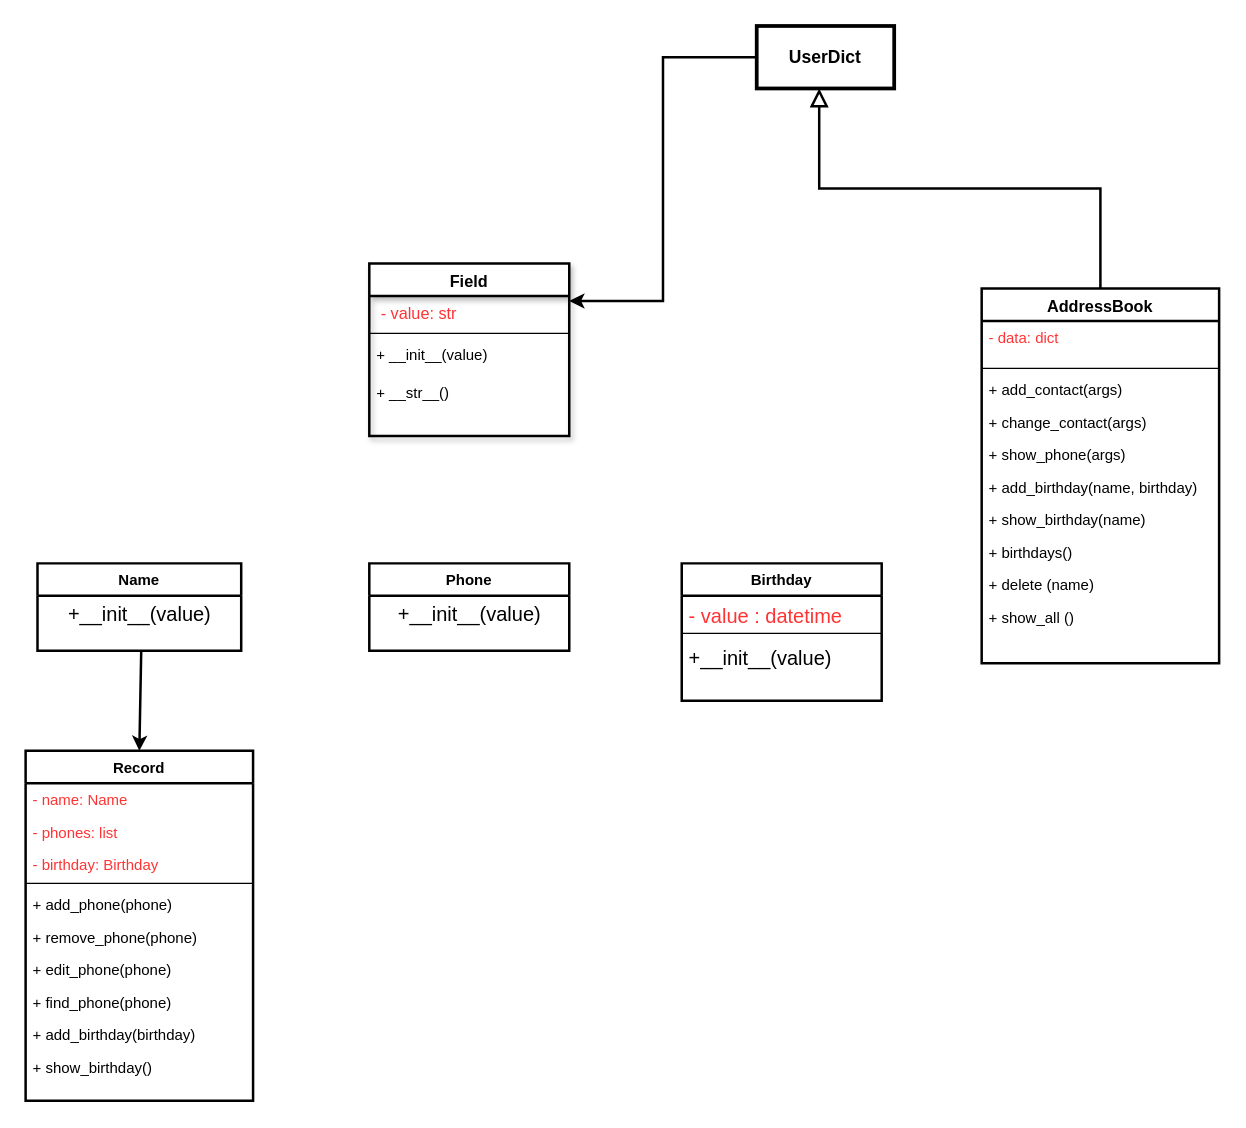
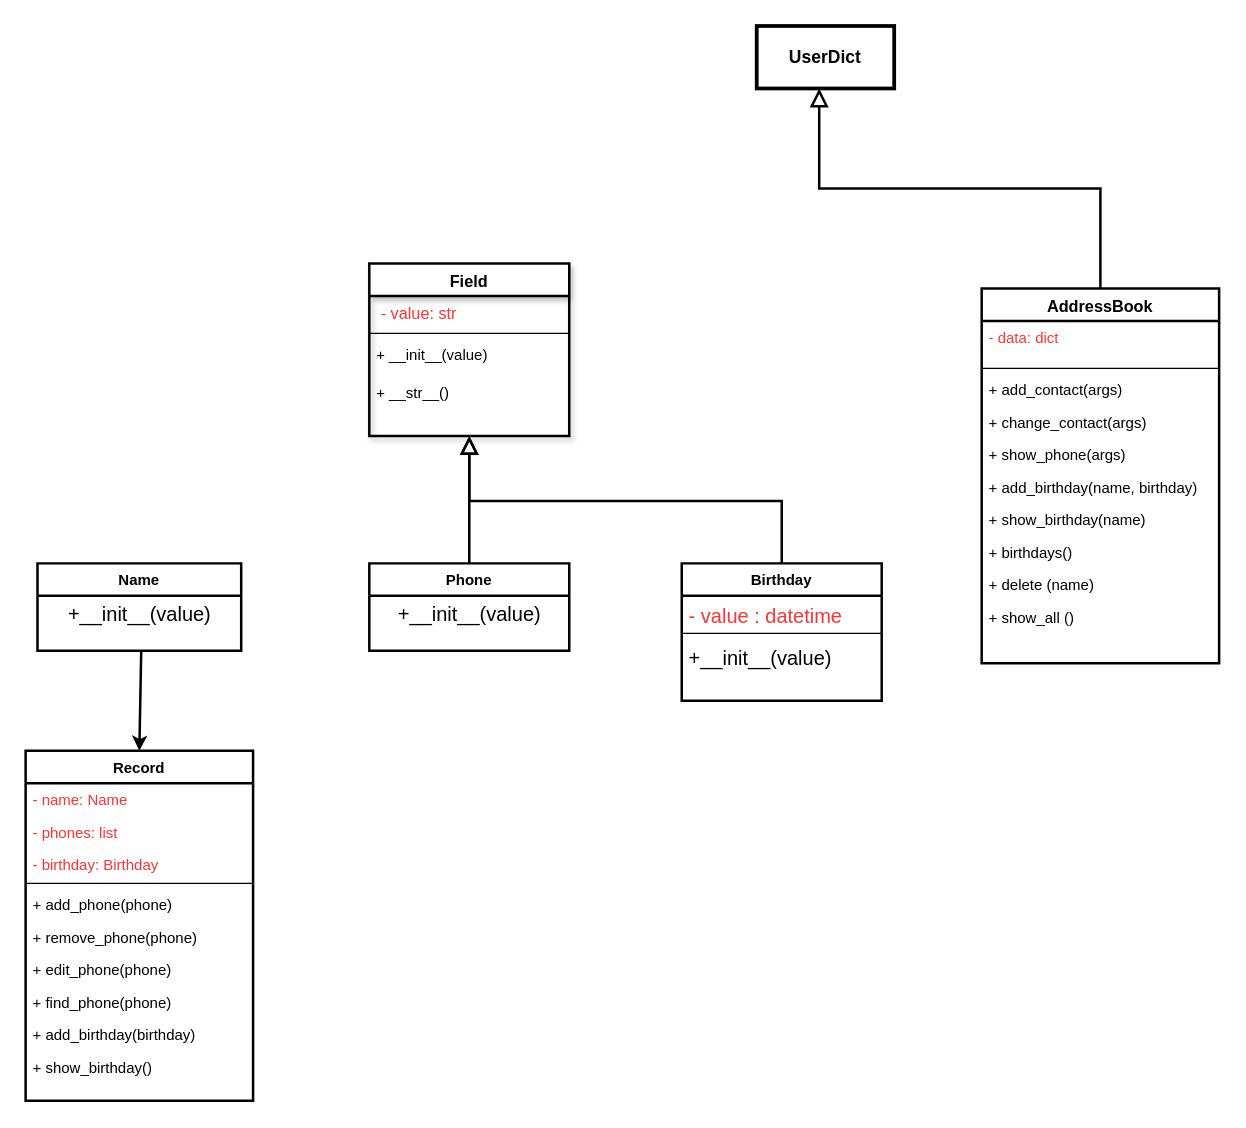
  <mxCell id="0" />
  <mxCell id="1" parent="0" />
  <mxCell id="2" value="Field" style="swimlane;fontStyle=1;align=center;verticalAlign=top;childLayout=stackLayout;horizontal=1;startSize=26;horizontalStack=0;resizeParent=1;resizeLast=0;collapsible=1;marginBottom=0;rounded=0;shadow=1;strokeWidth=2;fontSize=13;" vertex="1" parent="1"><mxGeometry x="295" y="210" width="160" height="138" as="geometry"><mxRectangle x="230" y="140" width="160" height="26" as="alternateBounds" /></mxGeometry></mxCell>
  <mxCell id="3" value=" - value: str    " style="text;align=left;verticalAlign=top;spacingLeft=4;spacingRight=4;overflow=hidden;rotatable=0;points=[[0,0.5],[1,0.5]];portConstraint=eastwest;fontSize=13;fontColor=#FF3333;" vertex="1" parent="2"><mxGeometry y="26" width="160" height="26" as="geometry" /></mxCell>
  <mxCell id="4" value="" style="line;html=1;strokeWidth=1;align=left;verticalAlign=middle;spacingTop=-1;spacingLeft=3;spacingRight=3;rotatable=0;labelPosition=right;points=[];portConstraint=eastwest;" vertex="1" parent="2"><mxGeometry y="52" width="160" height="8" as="geometry" /></mxCell>
  <mxCell id="5" value="+ __init__(value)               &#10;" style="text;align=left;verticalAlign=top;spacingLeft=4;spacingRight=4;overflow=hidden;rotatable=0;points=[[0,0.5],[1,0.5]];portConstraint=eastwest;" vertex="1" parent="2"><mxGeometry y="60" width="160" height="30" as="geometry" /></mxCell>
  <mxCell id="6" value="+ __str__()" style="text;align=left;verticalAlign=top;spacingLeft=4;spacingRight=4;overflow=hidden;rotatable=0;points=[[0,0.5],[1,0.5]];portConstraint=eastwest;" vertex="1" parent="2"><mxGeometry y="90" width="160" height="30" as="geometry" /></mxCell>
  <mxCell id="7" value="Name" style="swimlane;fontStyle=1;align=center;verticalAlign=top;childLayout=stackLayout;horizontal=1;startSize=26;horizontalStack=0;resizeParent=1;resizeLast=0;collapsible=1;marginBottom=0;rounded=0;shadow=0;strokeWidth=2;" vertex="1" parent="1"><mxGeometry x="29.5" y="450" width="163" height="70" as="geometry"><mxRectangle x="130" y="380" width="160" height="26" as="alternateBounds" /></mxGeometry></mxCell>
  <mxCell id="8" value="&lt;font style=&quot;font-size: 16px;&quot;&gt;+__init__(value)&lt;/font&gt;" style="text;html=1;align=center;verticalAlign=middle;resizable=0;points=[];autosize=1;strokeColor=none;fillColor=none;" vertex="1" parent="7"><mxGeometry y="26" width="163" height="30" as="geometry" /></mxCell>
  <mxCell id="9" value="" style="endArrow=classic;html=1;rounded=0;entryX=0.5;entryY=0;entryDx=0;entryDy=0;strokeWidth=2;" edge="1" parent="7" target="24"><mxGeometry width="50" height="50" relative="1" as="geometry"><mxPoint x="83" y="70" as="sourcePoint" /><mxPoint x="133" y="20" as="targetPoint" /></mxGeometry></mxCell>
  <mxCell id="10" value="Phone" style="swimlane;fontStyle=1;align=center;verticalAlign=top;childLayout=stackLayout;horizontal=1;startSize=26;horizontalStack=0;resizeParent=1;resizeLast=0;collapsible=1;marginBottom=0;rounded=0;shadow=0;strokeWidth=2;" vertex="1" parent="1"><mxGeometry x="295" y="450" width="160" height="70" as="geometry"><mxRectangle x="1030" y="760" width="170" height="26" as="alternateBounds" /></mxGeometry></mxCell>
  <mxCell id="11" value="&lt;font style=&quot;font-size: 16px;&quot;&gt;+__init__(value)&lt;/font&gt;" style="text;html=1;align=center;verticalAlign=middle;resizable=0;points=[];autosize=1;strokeColor=none;fillColor=none;" vertex="1" parent="10"><mxGeometry y="26" width="160" height="30" as="geometry" /></mxCell>
+ <mxCell id="12" value="" style="endArrow=block;endSize=10;endFill=0;shadow=0;strokeWidth=2;rounded=0;curved=0;edgeStyle=elbowEdgeStyle;elbow=vertical;" edge="1" parent="1" source="10" target="2"><mxGeometry width="160" relative="1" as="geometry"><mxPoint x="285" y="463" as="sourcePoint" /><mxPoint x="385" y="361" as="targetPoint" /></mxGeometry></mxCell>
  <mxCell id="13" value="AddressBook" style="swimlane;fontStyle=1;align=center;verticalAlign=top;childLayout=stackLayout;horizontal=1;startSize=26;horizontalStack=0;resizeParent=1;resizeLast=0;collapsible=1;marginBottom=0;rounded=0;shadow=0;strokeWidth=2;fontSize=13;" vertex="1" parent="1"><mxGeometry x="785" y="230" width="190" height="300" as="geometry"><mxRectangle x="550" y="140" width="160" height="26" as="alternateBounds" /></mxGeometry></mxCell>
  <mxCell id="14" value="- data: dict" style="text;align=left;verticalAlign=top;spacingLeft=4;spacingRight=4;overflow=hidden;rotatable=0;points=[[0,0.5],[1,0.5]];portConstraint=eastwest;fontColor=#FF3333;" vertex="1" parent="13"><mxGeometry y="26" width="190" height="34" as="geometry" /></mxCell>
  <mxCell id="15" value="" style="line;html=1;strokeWidth=1;align=left;verticalAlign=middle;spacingTop=-1;spacingLeft=3;spacingRight=3;rotatable=0;labelPosition=right;points=[];portConstraint=eastwest;" vertex="1" parent="13"><mxGeometry y="60" width="190" height="8" as="geometry" /></mxCell>
  <mxCell id="16" value="+ add_contact(args)" style="text;align=left;verticalAlign=top;spacingLeft=4;spacingRight=4;overflow=hidden;rotatable=0;points=[[0,0.5],[1,0.5]];portConstraint=eastwest;" vertex="1" parent="13"><mxGeometry y="68" width="190" height="26" as="geometry" /></mxCell>
  <mxCell id="17" value="+ change_contact(args)" style="text;align=left;verticalAlign=top;spacingLeft=4;spacingRight=4;overflow=hidden;rotatable=0;points=[[0,0.5],[1,0.5]];portConstraint=eastwest;" vertex="1" parent="13"><mxGeometry y="94" width="190" height="26" as="geometry" /></mxCell>
  <mxCell id="18" value="+ show_phone(args)" style="text;align=left;verticalAlign=top;spacingLeft=4;spacingRight=4;overflow=hidden;rotatable=0;points=[[0,0.5],[1,0.5]];portConstraint=eastwest;" vertex="1" parent="13"><mxGeometry y="120" width="190" height="26" as="geometry" /></mxCell>
  <mxCell id="19" value="+ add_birthday(name, birthday)" style="text;align=left;verticalAlign=top;spacingLeft=4;spacingRight=4;overflow=hidden;rotatable=0;points=[[0,0.5],[1,0.5]];portConstraint=eastwest;" vertex="1" parent="13"><mxGeometry y="146" width="190" height="26" as="geometry" /></mxCell>
  <mxCell id="20" value="+ show_birthday(name)" style="text;align=left;verticalAlign=top;spacingLeft=4;spacingRight=4;overflow=hidden;rotatable=0;points=[[0,0.5],[1,0.5]];portConstraint=eastwest;" vertex="1" parent="13"><mxGeometry y="172" width="190" height="26" as="geometry" /></mxCell>
  <mxCell id="21" value="+ birthdays()" style="text;align=left;verticalAlign=top;spacingLeft=4;spacingRight=4;overflow=hidden;rotatable=0;points=[[0,0.5],[1,0.5]];portConstraint=eastwest;" vertex="1" parent="13"><mxGeometry y="198" width="190" height="26" as="geometry" /></mxCell>
  <mxCell id="22" value="+ delete (name)" style="text;align=left;verticalAlign=top;spacingLeft=4;spacingRight=4;overflow=hidden;rotatable=0;points=[[0,0.5],[1,0.5]];portConstraint=eastwest;" vertex="1" parent="13"><mxGeometry y="224" width="190" height="26" as="geometry" /></mxCell>
  <mxCell id="23" value="+ show_all ()" style="text;align=left;verticalAlign=top;spacingLeft=4;spacingRight=4;overflow=hidden;rotatable=0;points=[[0,0.5],[1,0.5]];portConstraint=eastwest;" vertex="1" parent="13"><mxGeometry y="250" width="190" height="38" as="geometry" /></mxCell>
  <mxCell id="24" value="Record" style="swimlane;fontStyle=1;align=center;verticalAlign=top;childLayout=stackLayout;horizontal=1;startSize=26;horizontalStack=0;resizeParent=1;resizeLast=0;collapsible=1;marginBottom=0;rounded=0;shadow=0;strokeWidth=2;" vertex="1" parent="1"><mxGeometry x="20" y="600" width="182" height="280" as="geometry"><mxRectangle x="550" y="140" width="160" height="26" as="alternateBounds" /></mxGeometry></mxCell>
  <mxCell id="25" value="- name: Name" style="text;align=left;verticalAlign=top;spacingLeft=4;spacingRight=4;overflow=hidden;rotatable=0;points=[[0,0.5],[1,0.5]];portConstraint=eastwest;fontColor=#FF3333;" vertex="1" parent="24"><mxGeometry y="26" width="182" height="26" as="geometry" /></mxCell>
  <mxCell id="26" value="- phones: list" style="text;align=left;verticalAlign=top;spacingLeft=4;spacingRight=4;overflow=hidden;rotatable=0;points=[[0,0.5],[1,0.5]];portConstraint=eastwest;fontColor=#FF3333;" vertex="1" parent="24"><mxGeometry y="52" width="182" height="26" as="geometry" /></mxCell>
  <mxCell id="27" value="- birthday: Birthday" style="text;align=left;verticalAlign=top;spacingLeft=4;spacingRight=4;overflow=hidden;rotatable=0;points=[[0,0.5],[1,0.5]];portConstraint=eastwest;fontColor=#FF3333;" vertex="1" parent="24"><mxGeometry y="78" width="182" height="24" as="geometry" /></mxCell>
  <mxCell id="28" value="" style="line;html=1;strokeWidth=1;align=left;verticalAlign=middle;spacingTop=-1;spacingLeft=3;spacingRight=3;rotatable=0;labelPosition=right;points=[];portConstraint=eastwest;" vertex="1" parent="24"><mxGeometry y="102" width="182" height="8" as="geometry" /></mxCell>
  <mxCell id="29" value="+ add_phone(phone)" style="text;align=left;verticalAlign=top;spacingLeft=4;spacingRight=4;overflow=hidden;rotatable=0;points=[[0,0.5],[1,0.5]];portConstraint=eastwest;" vertex="1" parent="24"><mxGeometry y="110" width="182" height="26" as="geometry" /></mxCell>
  <mxCell id="30" value="+ remove_phone(phone)" style="text;align=left;verticalAlign=top;spacingLeft=4;spacingRight=4;overflow=hidden;rotatable=0;points=[[0,0.5],[1,0.5]];portConstraint=eastwest;" vertex="1" parent="24"><mxGeometry y="136" width="182" height="26" as="geometry" /></mxCell>
  <mxCell id="31" value="+ edit_phone(phone)" style="text;align=left;verticalAlign=top;spacingLeft=4;spacingRight=4;overflow=hidden;rotatable=0;points=[[0,0.5],[1,0.5]];portConstraint=eastwest;" vertex="1" parent="24"><mxGeometry y="162" width="182" height="26" as="geometry" /></mxCell>
  <mxCell id="32" value="+ find_phone(phone)" style="text;align=left;verticalAlign=top;spacingLeft=4;spacingRight=4;overflow=hidden;rotatable=0;points=[[0,0.5],[1,0.5]];portConstraint=eastwest;" vertex="1" parent="24"><mxGeometry y="188" width="182" height="26" as="geometry" /></mxCell>
  <mxCell id="33" value="+ add_birthday(birthday)" style="text;align=left;verticalAlign=top;spacingLeft=4;spacingRight=4;overflow=hidden;rotatable=0;points=[[0,0.5],[1,0.5]];portConstraint=eastwest;" vertex="1" parent="24"><mxGeometry y="214" width="182" height="26" as="geometry" /></mxCell>
  <mxCell id="34" value="+ show_birthday()" style="text;align=left;verticalAlign=top;spacingLeft=4;spacingRight=4;overflow=hidden;rotatable=0;points=[[0,0.5],[1,0.5]];portConstraint=eastwest;" vertex="1" parent="24"><mxGeometry y="240" width="182" height="26" as="geometry" /></mxCell>
- <mxCell id="35" style="edgeStyle=orthogonalEdgeStyle;rounded=0;orthogonalLoop=1;jettySize=auto;html=1;entryX=1;entryY=0.154;entryDx=0;entryDy=0;entryPerimeter=0;exitX=0;exitY=0.5;exitDx=0;exitDy=0;strokeWidth=2;" edge="1" parent="1" source="42" target="3"><mxGeometry relative="1" as="geometry"><mxPoint x="515" y="124" as="sourcePoint" /><mxPoint x="396" y="204" as="targetPoint" /></mxGeometry></mxCell>
  <mxCell id="36" value="&lt;span style=&quot;text-wrap: nowrap;&quot;&gt;Birthday&lt;/span&gt;" style="swimlane;fontStyle=1;align=center;verticalAlign=top;childLayout=stackLayout;horizontal=1;startSize=26;horizontalStack=0;resizeParent=1;resizeParentMax=0;resizeLast=0;collapsible=1;marginBottom=0;whiteSpace=wrap;html=1;strokeWidth=2;" vertex="1" parent="1"><mxGeometry x="545" y="450" width="160" height="110" as="geometry" /></mxCell>
  <mxCell id="37" value="&lt;font color=&quot;#ff3333&quot; style=&quot;font-size: 16px;&quot;&gt;- value : datetime&lt;/font&gt;" style="text;strokeColor=none;fillColor=none;align=left;verticalAlign=top;spacingLeft=4;spacingRight=4;overflow=hidden;rotatable=0;points=[[0,0.5],[1,0.5]];portConstraint=eastwest;whiteSpace=wrap;html=1;" vertex="1" parent="36"><mxGeometry y="26" width="160" height="26" as="geometry" /></mxCell>
  <mxCell id="38" value="" style="line;strokeWidth=1;fillColor=none;align=left;verticalAlign=middle;spacingTop=-1;spacingLeft=3;spacingRight=3;rotatable=0;labelPosition=right;points=[];portConstraint=eastwest;strokeColor=inherit;" vertex="1" parent="36"><mxGeometry y="52" width="160" height="8" as="geometry" /></mxCell>
  <mxCell id="39" value="&lt;span style=&quot;text-align: center; text-wrap: nowrap;&quot;&gt;&lt;font style=&quot;font-size: 16px;&quot;&gt;+__init__(value)&lt;/font&gt;&lt;/span&gt;" style="text;strokeColor=none;fillColor=none;align=left;verticalAlign=top;spacingLeft=4;spacingRight=4;overflow=hidden;rotatable=0;points=[[0,0.5],[1,0.5]];portConstraint=eastwest;whiteSpace=wrap;html=1;" vertex="1" parent="36"><mxGeometry y="60" width="160" height="50" as="geometry" /></mxCell>
+ <mxCell id="40" value="" style="endArrow=block;endSize=10;endFill=0;shadow=0;strokeWidth=2;rounded=0;curved=0;edgeStyle=elbowEdgeStyle;elbow=vertical;exitX=0.5;exitY=0;exitDx=0;exitDy=0;entryX=0.5;entryY=1;entryDx=0;entryDy=0;" edge="1" parent="1" source="36" target="2"><mxGeometry width="160" relative="1" as="geometry"><mxPoint x="505" y="400" as="sourcePoint" /><mxPoint x="769" y="298" as="targetPoint" /><Array as="points"><mxPoint x="505" y="400" /></Array></mxGeometry></mxCell>
  <mxCell id="41" value="" style="endArrow=block;endSize=10;endFill=0;shadow=0;strokeWidth=2;rounded=0;curved=0;edgeStyle=elbowEdgeStyle;elbow=vertical;entryX=0.5;entryY=1;entryDx=0;entryDy=0;exitX=0.5;exitY=0;exitDx=0;exitDy=0;" edge="1" parent="1" source="13"><mxGeometry width="160" relative="1" as="geometry"><mxPoint x="930" y="134" as="sourcePoint" /><mxPoint x="655" y="70" as="targetPoint" /></mxGeometry></mxCell>
  <mxCell id="42" value="&lt;span style=&quot;font-size: 14px; font-weight: 700; text-wrap: nowrap;&quot;&gt;UserDict&lt;/span&gt;" style="html=1;whiteSpace=wrap;strokeWidth=3;" vertex="1" parent="1"><mxGeometry x="605" y="20" width="110" height="50" as="geometry" /></mxCell>
